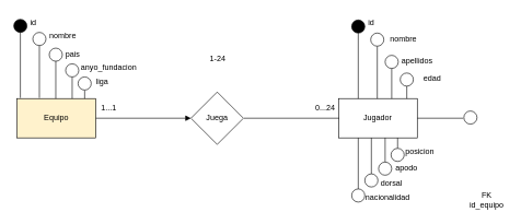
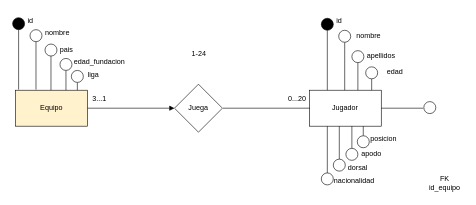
  <mxCell id="0" />
  <mxCell id="1" parent="0" />
  <mxCell id="2" value="Equipo" style="rounded=0;whiteSpace=wrap;html=1;fillColor=#fff2cc;" parent="1" vertex="1"><mxGeometry x="25" y="150" width="120" height="60" as="geometry" /></mxCell>
  <mxCell id="3" value="Jugador" style="rounded=0;whiteSpace=wrap;html=1;" parent="1" vertex="1"><mxGeometry x="515" y="150" width="120" height="60" as="geometry" /></mxCell>
  <mxCell id="4" value="" style="endArrow=block;html=1;rounded=0;exitX=1;exitY=0.5;exitDx=0;exitDy=0;" parent="1" source="2" target="5" edge="1"><mxGeometry width="50" height="50" relative="1" as="geometry"><mxPoint x="305" y="490" as="sourcePoint" /><mxPoint x="355" y="440" as="targetPoint" /></mxGeometry></mxCell>
  <mxCell id="5" value="Juega" style="rhombus;whiteSpace=wrap;html=1;" parent="1" vertex="1"><mxGeometry x="290" y="140" width="80" height="80" as="geometry" /></mxCell>
  <mxCell id="6" value="" style="endArrow=none;html=1;rounded=0;exitX=1;exitY=0.5;exitDx=0;exitDy=0;" parent="1" edge="1"><mxGeometry width="50" height="50" relative="1" as="geometry"><mxPoint x="371" y="180" as="sourcePoint" /><mxPoint x="516" y="180" as="targetPoint" /></mxGeometry></mxCell>
- <mxCell id="7" value="1...1" style="text;html=1;strokeColor=none;fillColor=none;align=center;verticalAlign=middle;whiteSpace=wrap;rounded=0;" parent="1" vertex="1"><mxGeometry x="135" y="150" width="60" height="30" as="geometry" /></mxCell>
- <mxCell id="8" value="0...24" style="text;html=1;strokeColor=none;fillColor=none;align=center;verticalAlign=middle;whiteSpace=wrap;rounded=0;" parent="1" vertex="1"><mxGeometry x="465" y="150" width="60" height="30" as="geometry" /></mxCell>
+ <mxCell id="7" value="3...1" style="text;html=1;strokeColor=none;fillColor=none;align=center;verticalAlign=middle;whiteSpace=wrap;rounded=0;" parent="1" vertex="1"><mxGeometry x="135" y="150" width="60" height="30" as="geometry" /></mxCell>
+ <mxCell id="8" value="0...20" style="text;html=1;strokeColor=none;fillColor=none;align=center;verticalAlign=middle;whiteSpace=wrap;rounded=0;" parent="1" vertex="1"><mxGeometry x="465" y="150" width="60" height="30" as="geometry" /></mxCell>
  <mxCell id="9" value="1-24" style="text;html=1;strokeColor=none;fillColor=none;align=center;verticalAlign=middle;whiteSpace=wrap;rounded=0;" parent="1" vertex="1"><mxGeometry x="301" y="75" width="60" height="30" as="geometry" /></mxCell>
  <mxCell id="10" value="" style="endArrow=none;html=1;rounded=0;entryX=0.5;entryY=1;entryDx=0;entryDy=0;exitX=0.25;exitY=0;exitDx=0;exitDy=0;" parent="1" source="3" target="11" edge="1"><mxGeometry width="50" height="50" relative="1" as="geometry"><mxPoint x="545" y="150" as="sourcePoint" /><mxPoint x="558.18" y="84.142" as="targetPoint" /></mxGeometry></mxCell>
  <mxCell id="11" value="" style="ellipse;whiteSpace=wrap;html=1;aspect=fixed;fillColor=#000000;" parent="1" vertex="1"><mxGeometry x="535" width="20" height="20" as="geometry" y="30" /></mxCell>
  <mxCell id="12" value="id" style="text;html=1;strokeColor=none;fillColor=none;align=center;verticalAlign=middle;whiteSpace=wrap;rounded=0;" parent="1" vertex="1"><mxGeometry x="535" y="20" width="60" height="30" as="geometry" /></mxCell>
  <mxCell id="13" value="nombre" style="text;html=1;strokeColor=none;fillColor=none;align=center;verticalAlign=middle;whiteSpace=wrap;rounded=0;" parent="1" vertex="1"><mxGeometry x="584" y="45" width="60" height="30" as="geometry" /></mxCell>
  <mxCell id="14" value="" style="endArrow=none;html=1;rounded=0;exitX=0.25;exitY=0;exitDx=0;exitDy=0;" parent="1" target="15" edge="1"><mxGeometry width="50" height="50" relative="1" as="geometry"><mxPoint x="574" y="150" as="sourcePoint" /><mxPoint x="574" y="40" as="targetPoint" /></mxGeometry></mxCell>
  <mxCell id="15" value="" style="ellipse;whiteSpace=wrap;html=1;aspect=fixed;" parent="1" vertex="1"><mxGeometry x="564" y="50" width="20" height="20" as="geometry" /></mxCell>
  <mxCell id="16" value="apellidos" style="text;html=1;strokeColor=none;fillColor=none;align=center;verticalAlign=middle;whiteSpace=wrap;rounded=0;" parent="1" vertex="1"><mxGeometry x="605" y="77" width="60" height="30" as="geometry" /></mxCell>
  <mxCell id="17" value="" style="endArrow=none;html=1;rounded=0;exitX=0.25;exitY=0;exitDx=0;exitDy=0;" parent="1" target="18" edge="1"><mxGeometry width="50" height="50" relative="1" as="geometry"><mxPoint x="596" y="150" as="sourcePoint" /><mxPoint x="596" y="40" as="targetPoint" /></mxGeometry></mxCell>
  <mxCell id="18" value="" style="ellipse;whiteSpace=wrap;html=1;aspect=fixed;" parent="1" vertex="1"><mxGeometry x="586" y="84" width="20" height="20" as="geometry" /></mxCell>
  <mxCell id="19" value="nacionalidad" style="text;html=1;strokeColor=none;fillColor=none;align=center;verticalAlign=middle;whiteSpace=wrap;rounded=0;" parent="1" vertex="1"><mxGeometry x="560" y="287" width="60" height="30" as="geometry" /></mxCell>
  <mxCell id="20" value="" style="endArrow=none;html=1;rounded=0;exitX=0.25;exitY=1;exitDx=0;exitDy=0;" parent="1" source="3" target="21" edge="1"><mxGeometry width="50" height="50" relative="1" as="geometry"><mxPoint x="548" y="314" as="sourcePoint" /><mxPoint x="548" y="204" as="targetPoint" /></mxGeometry></mxCell>
  <mxCell id="21" value="" style="ellipse;whiteSpace=wrap;html=1;aspect=fixed;" parent="1" vertex="1"><mxGeometry x="535" y="288" width="20" height="20" as="geometry" /></mxCell>
  <mxCell id="22" value="edad" style="text;html=1;strokeColor=none;fillColor=none;align=center;verticalAlign=middle;whiteSpace=wrap;rounded=0;" parent="1" vertex="1"><mxGeometry x="628" y="104" width="60" height="30" as="geometry" /></mxCell>
  <mxCell id="23" value="" style="endArrow=none;html=1;rounded=0;" parent="1" target="24" edge="1"><mxGeometry width="50" height="50" relative="1" as="geometry"><mxPoint x="619" y="150" as="sourcePoint" /><mxPoint x="619" y="67" as="targetPoint" /></mxGeometry></mxCell>
  <mxCell id="24" value="" style="ellipse;whiteSpace=wrap;html=1;aspect=fixed;" parent="1" vertex="1"><mxGeometry x="609" y="111" width="20" height="20" as="geometry" /></mxCell>
  <mxCell id="25" value="dorsal" style="text;html=1;strokeColor=none;fillColor=none;align=center;verticalAlign=middle;whiteSpace=wrap;rounded=0;" parent="1" vertex="1"><mxGeometry x="566" y="265" width="60" height="30" as="geometry" /></mxCell>
  <mxCell id="26" value="" style="endArrow=none;html=1;rounded=0;" parent="1" target="27" edge="1"><mxGeometry width="50" height="50" relative="1" as="geometry"><mxPoint x="565" y="210" as="sourcePoint" /><mxPoint x="568" y="181" as="targetPoint" /></mxGeometry></mxCell>
  <mxCell id="27" value="" style="ellipse;whiteSpace=wrap;html=1;aspect=fixed;" parent="1" vertex="1"><mxGeometry x="555" y="265" width="20" height="20" as="geometry" /></mxCell>
  <mxCell id="28" value="apodo" style="text;html=1;strokeColor=none;fillColor=none;align=center;verticalAlign=middle;whiteSpace=wrap;rounded=0;" parent="1" vertex="1"><mxGeometry x="589" y="242" width="60" height="30" as="geometry" /></mxCell>
  <mxCell id="29" value="" style="endArrow=none;html=1;rounded=0;" parent="1" target="30" edge="1"><mxGeometry width="50" height="50" relative="1" as="geometry"><mxPoint x="586" y="210" as="sourcePoint" /><mxPoint x="589" y="163" as="targetPoint" /></mxGeometry></mxCell>
  <mxCell id="30" value="" style="ellipse;whiteSpace=wrap;html=1;aspect=fixed;" parent="1" vertex="1"><mxGeometry x="576" y="247" width="20" height="20" as="geometry" /></mxCell>
  <mxCell id="31" value="" style="endArrow=none;html=1;rounded=0;exitX=0.75;exitY=1;exitDx=0;exitDy=0;" parent="1" source="3" target="32" edge="1"><mxGeometry width="50" height="50" relative="1" as="geometry"><mxPoint x="607" y="189" as="sourcePoint" /><mxPoint x="610" y="142" as="targetPoint" /></mxGeometry></mxCell>
  <mxCell id="32" value="" style="ellipse;whiteSpace=wrap;html=1;aspect=fixed;" parent="1" vertex="1"><mxGeometry x="595" y="226" width="20" height="20" as="geometry" /></mxCell>
  <mxCell id="33" value="posicion" style="text;html=1;strokeColor=none;fillColor=none;align=center;verticalAlign=middle;whiteSpace=wrap;rounded=0;" parent="1" vertex="1"><mxGeometry x="609" y="217" width="60" height="30" as="geometry" /></mxCell>
  <mxCell id="34" value="" style="endArrow=none;html=1;rounded=0;exitX=1;exitY=0.5;exitDx=0;exitDy=0;" parent="1" source="3" edge="1"><mxGeometry width="50" height="50" relative="1" as="geometry"><mxPoint x="672" y="215" as="sourcePoint" /><mxPoint x="705" y="180" as="targetPoint" /></mxGeometry></mxCell>
  <mxCell id="35" value="" style="ellipse;whiteSpace=wrap;html=1;aspect=fixed;" parent="1" vertex="1"><mxGeometry x="706" y="169" width="20" height="20" as="geometry" /></mxCell>
  <mxCell id="36" value="FK id_equipo" style="text;html=1;strokeColor=none;fillColor=none;align=center;verticalAlign=middle;whiteSpace=wrap;rounded=0;" parent="1" vertex="1"><mxGeometry x="711" y="290" width="60" height="30" as="geometry" /></mxCell>
  <mxCell id="37" value="" style="endArrow=none;html=1;rounded=0;entryX=0.5;entryY=1;entryDx=0;entryDy=0;exitX=0.25;exitY=0;exitDx=0;exitDy=0;" parent="1" target="38" edge="1"><mxGeometry width="50" height="50" relative="1" as="geometry"><mxPoint x="30" y="149" as="sourcePoint" /><mxPoint x="43.18" y="83.142" as="targetPoint" /></mxGeometry></mxCell>
  <mxCell id="38" value="" style="ellipse;whiteSpace=wrap;html=1;aspect=fixed;fillColor=#000000;" parent="1" vertex="1"><mxGeometry x="20" y="29" width="20" height="20" as="geometry" /></mxCell>
  <mxCell id="39" value="" style="endArrow=none;html=1;rounded=0;exitX=0.25;exitY=0;exitDx=0;exitDy=0;" parent="1" target="40" edge="1"><mxGeometry width="50" height="50" relative="1" as="geometry"><mxPoint x="59" y="149" as="sourcePoint" /><mxPoint x="59" y="39" as="targetPoint" /></mxGeometry></mxCell>
  <mxCell id="40" value="" style="ellipse;whiteSpace=wrap;html=1;aspect=fixed;" parent="1" vertex="1"><mxGeometry x="49" y="49" width="20" height="20" as="geometry" /></mxCell>
  <mxCell id="41" value="id" style="text;html=1;strokeColor=none;fillColor=none;align=center;verticalAlign=middle;whiteSpace=wrap;rounded=0;" parent="1" vertex="1"><mxGeometry x="20" y="20" width="60" height="30" as="geometry" /></mxCell>
  <mxCell id="42" value="nombre" style="text;html=1;strokeColor=none;fillColor=none;align=center;verticalAlign=middle;whiteSpace=wrap;rounded=0;" parent="1" vertex="1"><mxGeometry x="65" y="40" width="60" height="30" as="geometry" /></mxCell>
  <mxCell id="43" value="" style="endArrow=none;html=1;rounded=0;" parent="1" target="44" edge="1"><mxGeometry width="50" height="50" relative="1" as="geometry"><mxPoint x="84" y="150" as="sourcePoint" /><mxPoint x="84" y="63" as="targetPoint" /></mxGeometry></mxCell>
  <mxCell id="44" value="" style="ellipse;whiteSpace=wrap;html=1;aspect=fixed;" parent="1" vertex="1"><mxGeometry x="74" y="73" width="20" height="20" as="geometry" /></mxCell>
  <mxCell id="45" value="pais" style="text;html=1;strokeColor=none;fillColor=none;align=center;verticalAlign=middle;whiteSpace=wrap;rounded=0;" parent="1" vertex="1"><mxGeometry x="80" y="68" width="60" height="30" as="geometry" /></mxCell>
  <mxCell id="46" value="" style="endArrow=none;html=1;rounded=0;" parent="1" target="47" edge="1"><mxGeometry width="50" height="50" relative="1" as="geometry"><mxPoint x="109" y="150" as="sourcePoint" /><mxPoint x="109" y="87" as="targetPoint" /></mxGeometry></mxCell>
  <mxCell id="47" value="" style="ellipse;whiteSpace=wrap;html=1;aspect=fixed;" parent="1" vertex="1"><mxGeometry x="99" y="97" width="20" height="20" as="geometry" /></mxCell>
- <mxCell id="48" value="anyo_fundacion" style="text;html=1;strokeColor=none;fillColor=none;align=center;verticalAlign=middle;whiteSpace=wrap;rounded=0;" parent="1" vertex="1"><mxGeometry x="135" y="87" width="60" height="30" as="geometry" /></mxCell>
+ <mxCell id="48" value="edad_fundacion" style="text;html=1;strokeColor=none;fillColor=none;align=center;verticalAlign=middle;whiteSpace=wrap;rounded=0;" parent="1" vertex="1"><mxGeometry x="135" y="87" width="60" height="30" as="geometry" /></mxCell>
  <mxCell id="49" value="" style="endArrow=none;html=1;rounded=0;" parent="1" target="50" edge="1"><mxGeometry width="50" height="50" relative="1" as="geometry"><mxPoint x="128" y="150" as="sourcePoint" /><mxPoint x="128" y="107" as="targetPoint" /></mxGeometry></mxCell>
  <mxCell id="50" value="" style="ellipse;whiteSpace=wrap;html=1;aspect=fixed;" parent="1" vertex="1"><mxGeometry x="118" y="117" width="20" height="20" as="geometry" /></mxCell>
  <mxCell id="51" value="liga" style="text;html=1;strokeColor=none;fillColor=none;align=center;verticalAlign=middle;whiteSpace=wrap;rounded=0;" parent="1" vertex="1"><mxGeometry x="125" y="110" width="60" height="30" as="geometry" /></mxCell>
